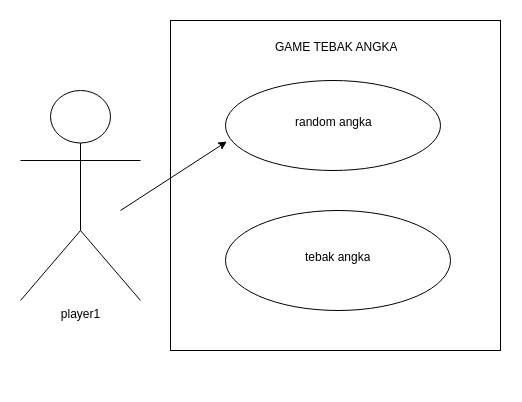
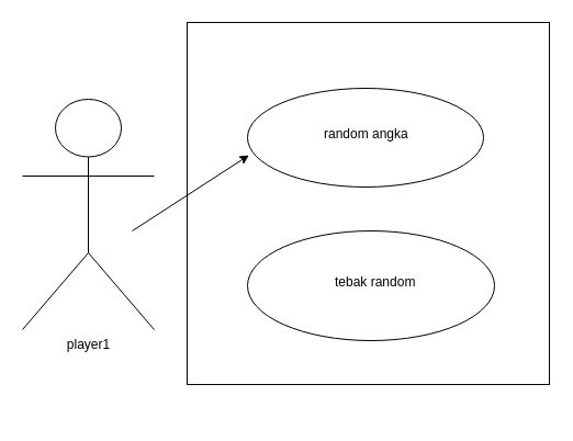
  <mxCell id="0" />
  <mxCell id="1" parent="0" />
  <mxCell id="2" value="player1" style="shape=umlActor;verticalLabelPosition=bottom;verticalAlign=top;html=1;outlineConnect=0;" vertex="1" parent="1"><mxGeometry x="20" y="90" width="120" height="210" as="geometry" /></mxCell>
  <mxCell id="3" value="" style="whiteSpace=wrap;html=1;aspect=fixed;" vertex="1" parent="1"><mxGeometry x="170" y="20" width="330" height="330" as="geometry" /></mxCell>
  <mxCell id="4" value="" style="ellipse;whiteSpace=wrap;html=1;" vertex="1" parent="1"><mxGeometry x="225" y="80" width="215" height="90" as="geometry" /></mxCell>
  <mxCell id="5" value="" style="ellipse;whiteSpace=wrap;html=1;" vertex="1" parent="1"><mxGeometry x="225" y="210" width="225" height="100" as="geometry" /></mxCell>
  <mxCell id="6" value="" style="endArrow=classic;html=1;rounded=0;entryX=0.006;entryY=0.678;entryDx=0;entryDy=0;entryPerimeter=0;" edge="1" parent="1" target="4"><mxGeometry width="50" height="50" relative="1" as="geometry"><mxPoint x="120" y="210" as="sourcePoint" /><mxPoint x="330" y="190" as="targetPoint" /></mxGeometry></mxCell>
- <mxCell id="7" value="GAME TEBAK ANGKA" style="text;html=1;strokeColor=none;fillColor=none;spacing=5;spacingTop=-20;whiteSpace=wrap;overflow=hidden;rounded=0;" vertex="1" parent="1"><mxGeometry x="270" y="50" width="180" height="20" as="geometry" /></mxCell>
  <mxCell id="8" value="random angka" style="text;html=1;strokeColor=none;fillColor=none;spacing=5;spacingTop=-20;whiteSpace=wrap;overflow=hidden;rounded=0;" vertex="1" parent="1"><mxGeometry x="290" y="125" width="190" height="120" as="geometry" /></mxCell>
- <mxCell id="9" value="tebak angka" style="text;html=1;strokeColor=none;fillColor=none;spacing=5;spacingTop=-20;whiteSpace=wrap;overflow=hidden;rounded=0;" vertex="1" parent="1"><mxGeometry x="300" y="260" width="190" height="120" as="geometry" /></mxCell>
+ <mxCell id="9" value="tebak random" style="text;html=1;strokeColor=none;fillColor=none;spacing=5;spacingTop=-20;whiteSpace=wrap;overflow=hidden;rounded=0;" vertex="1" parent="1"><mxGeometry x="300" y="260" width="190" height="120" as="geometry" /></mxCell>
